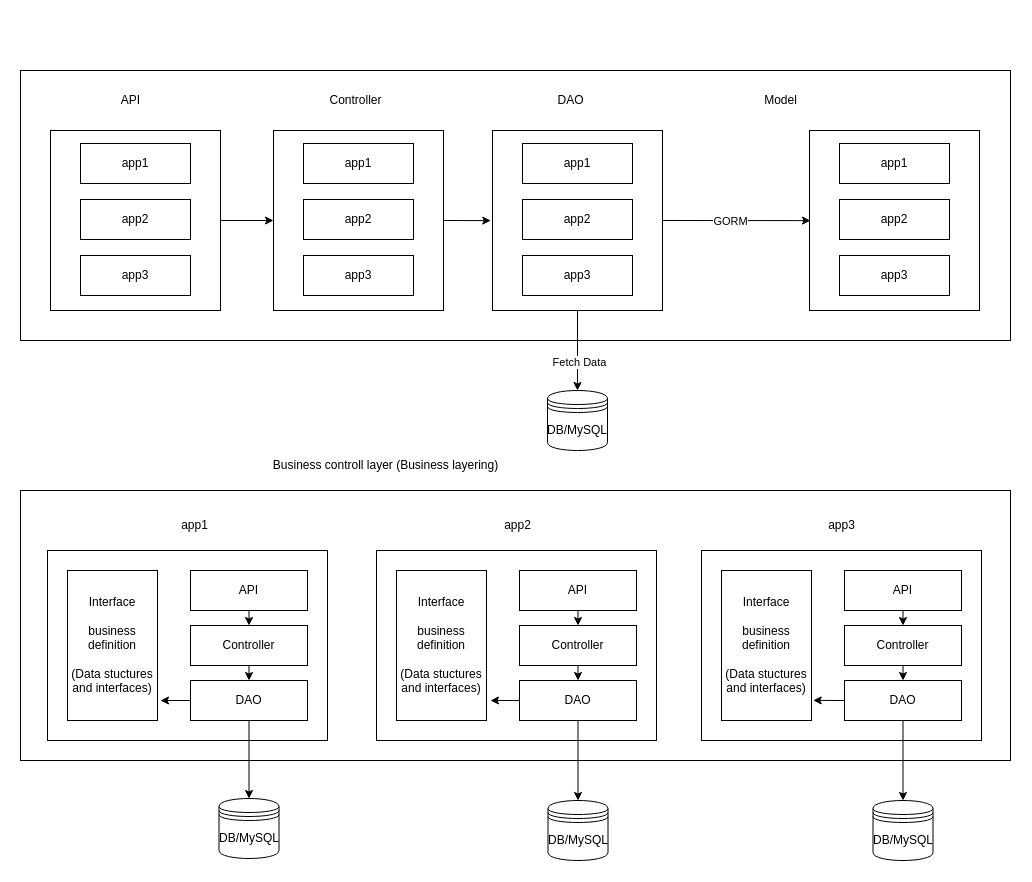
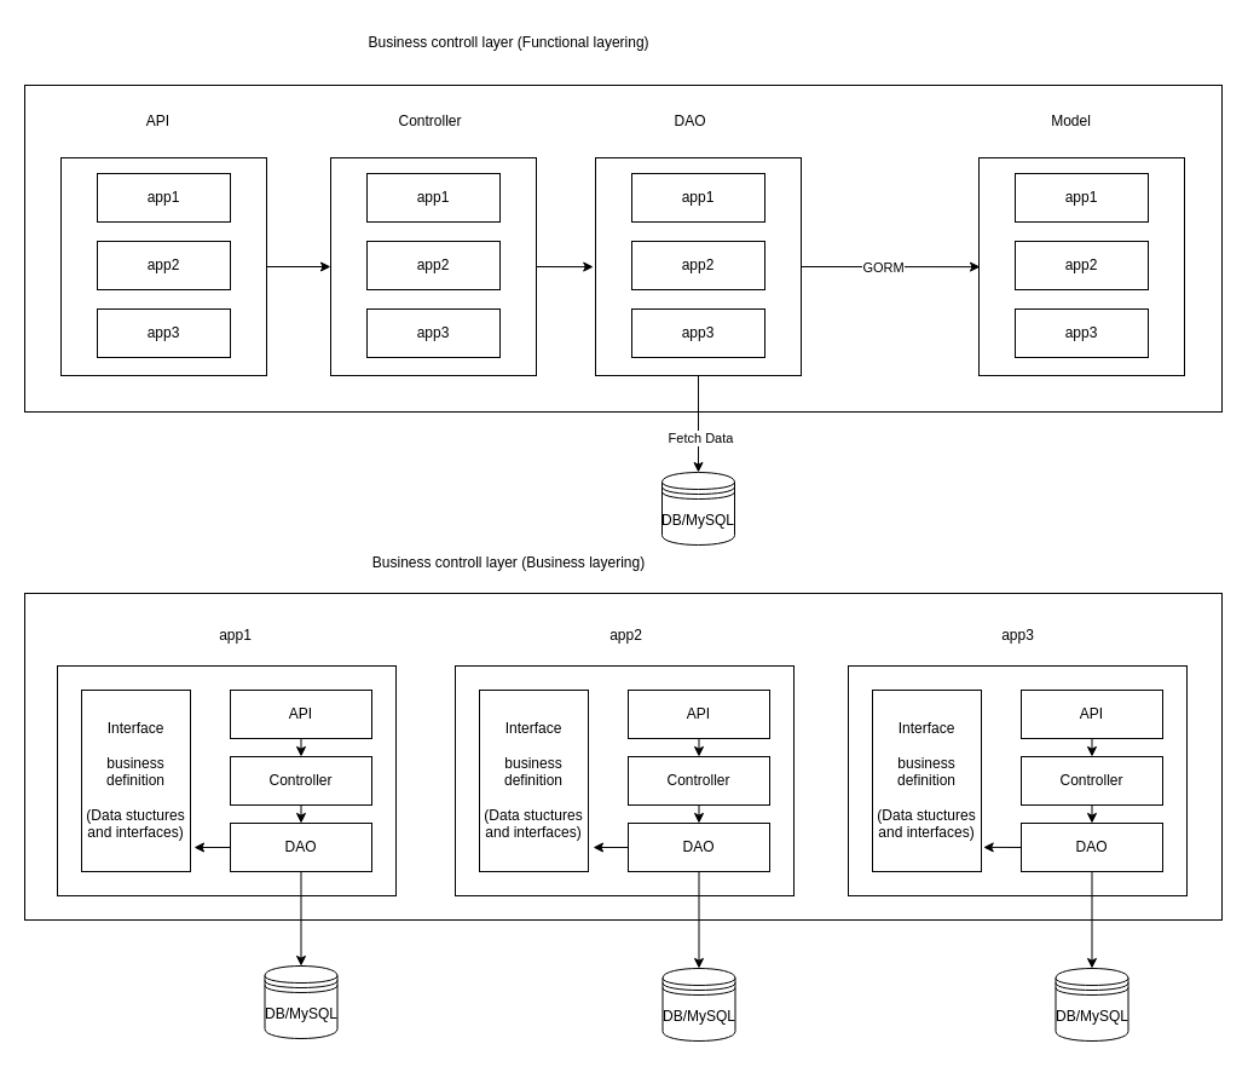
  <mxCell id="0" />
  <mxCell id="1" parent="0" />
  <mxCell id="2" value="" style="rounded=0;whiteSpace=wrap;html=1;" parent="1" vertex="1"><mxGeometry x="20" y="70" width="990" height="270" as="geometry" /></mxCell>
  <mxCell id="3" value="" style="rounded=0;whiteSpace=wrap;html=1;" parent="1" vertex="1"><mxGeometry x="20" y="490" width="990" height="270" as="geometry" /></mxCell>
  <mxCell id="4" value="DB/MySQL" style="shape=datastore;whiteSpace=wrap;html=1;" parent="1" vertex="1"><mxGeometry x="547" y="390" width="60" height="60" as="geometry" /></mxCell>
  <mxCell id="5" value="DB/MySQL" style="shape=datastore;whiteSpace=wrap;html=1;" parent="1" vertex="1"><mxGeometry x="872.5" y="800" width="60" height="60" as="geometry" /></mxCell>
  <mxCell id="6" value="DB/MySQL" style="shape=datastore;whiteSpace=wrap;html=1;" parent="1" vertex="1"><mxGeometry x="547.5" y="800" width="60" height="60" as="geometry" /></mxCell>
  <mxCell id="7" value="DB/MySQL" style="shape=datastore;whiteSpace=wrap;html=1;" parent="1" vertex="1"><mxGeometry x="218.5" y="798" width="60" height="60" as="geometry" /></mxCell>
  <mxCell id="8" value="" style="rounded=0;whiteSpace=wrap;html=1;" parent="1" vertex="1"><mxGeometry x="50" y="130" width="170" height="180" as="geometry" /></mxCell>
  <mxCell id="9" value="app1" style="rounded=0;whiteSpace=wrap;html=1;" parent="1" vertex="1"><mxGeometry x="80" y="143" width="110" height="40" as="geometry" /></mxCell>
  <mxCell id="10" value="app2" style="rounded=0;whiteSpace=wrap;html=1;" parent="1" vertex="1"><mxGeometry x="80" y="199" width="110" height="40" as="geometry" /></mxCell>
  <mxCell id="11" value="app3" style="rounded=0;whiteSpace=wrap;html=1;" parent="1" vertex="1"><mxGeometry x="80" y="255" width="110" height="40" as="geometry" /></mxCell>
  <mxCell id="12" value="" style="rounded=0;whiteSpace=wrap;html=1;" parent="1" vertex="1"><mxGeometry x="273" y="130" width="170" height="180" as="geometry" /></mxCell>
  <mxCell id="13" value="app1" style="rounded=0;whiteSpace=wrap;html=1;" parent="1" vertex="1"><mxGeometry x="303" y="143" width="110" height="40" as="geometry" /></mxCell>
  <mxCell id="14" value="app2" style="rounded=0;whiteSpace=wrap;html=1;" parent="1" vertex="1"><mxGeometry x="303" y="199" width="110" height="40" as="geometry" /></mxCell>
  <mxCell id="15" value="app3" style="rounded=0;whiteSpace=wrap;html=1;" parent="1" vertex="1"><mxGeometry x="303" y="255" width="110" height="40" as="geometry" /></mxCell>
  <mxCell id="16" value="" style="rounded=0;whiteSpace=wrap;html=1;" parent="1" vertex="1"><mxGeometry x="492" y="130" width="170" height="180" as="geometry" /></mxCell>
  <mxCell id="17" value="app1" style="rounded=0;whiteSpace=wrap;html=1;" parent="1" vertex="1"><mxGeometry x="522" y="143" width="110" height="40" as="geometry" /></mxCell>
  <mxCell id="18" value="app2" style="rounded=0;whiteSpace=wrap;html=1;" parent="1" vertex="1"><mxGeometry x="522" y="199" width="110" height="40" as="geometry" /></mxCell>
  <mxCell id="19" value="app3" style="rounded=0;whiteSpace=wrap;html=1;" parent="1" vertex="1"><mxGeometry x="522" y="255" width="110" height="40" as="geometry" /></mxCell>
  <mxCell id="20" value="" style="rounded=0;whiteSpace=wrap;html=1;" parent="1" vertex="1"><mxGeometry x="809" y="130" width="170" height="180" as="geometry" /></mxCell>
  <mxCell id="21" value="app1" style="rounded=0;whiteSpace=wrap;html=1;" parent="1" vertex="1"><mxGeometry x="839" y="143" width="110" height="40" as="geometry" /></mxCell>
  <mxCell id="22" value="app2" style="rounded=0;whiteSpace=wrap;html=1;" parent="1" vertex="1"><mxGeometry x="839" y="199" width="110" height="40" as="geometry" /></mxCell>
  <mxCell id="23" value="app3" style="rounded=0;whiteSpace=wrap;html=1;" parent="1" vertex="1"><mxGeometry x="839" y="255" width="110" height="40" as="geometry" /></mxCell>
+ <mxCell id="24" value="Business controll layer (Functional layering)" style="text;html=1;align=center;verticalAlign=middle;resizable=0;points=[];autosize=1;strokeColor=none;fillColor=none;" parent="1" vertex="1"><mxGeometry x="290" y="20" width="260" height="30" as="geometry" /></mxCell>
  <mxCell id="25" value="API" style="text;html=1;align=center;verticalAlign=middle;resizable=0;points=[];autosize=1;strokeColor=none;fillColor=none;" parent="1" vertex="1"><mxGeometry x="110" y="85" width="40" height="30" as="geometry" /></mxCell>
  <mxCell id="26" value="Controller" style="text;html=1;align=center;verticalAlign=middle;resizable=0;points=[];autosize=1;strokeColor=none;fillColor=none;" parent="1" vertex="1"><mxGeometry x="315" y="85" width="80" height="30" as="geometry" /></mxCell>
  <mxCell id="27" value="DAO" style="text;html=1;align=center;verticalAlign=middle;resizable=0;points=[];autosize=1;strokeColor=none;fillColor=none;" parent="1" vertex="1"><mxGeometry x="545" y="85" width="50" height="30" as="geometry" /></mxCell>
- <mxCell id="28" value="Model" style="text;html=1;align=center;verticalAlign=middle;resizable=0;points=[];autosize=1;strokeColor=none;fillColor=none;" parent="1" vertex="1"><mxGeometry x="750" y="85" width="60" height="30" as="geometry" /></mxCell>
+ <mxCell id="28" value="Model" style="text;html=1;align=center;verticalAlign=middle;resizable=0;points=[];autosize=1;strokeColor=none;fillColor=none;" parent="1" vertex="1"><mxGeometry x="855" y="85" width="60" height="30" as="geometry" /></mxCell>
  <mxCell id="29" value="" style="endArrow=classic;html=1;exitX=1;exitY=0.5;exitDx=0;exitDy=0;" parent="1" source="8" target="12" edge="1"><mxGeometry width="50" height="50" relative="1" as="geometry"><mxPoint x="320" y="170" as="sourcePoint" /><mxPoint x="370" y="120" as="targetPoint" /></mxGeometry></mxCell>
  <mxCell id="30" value="" style="endArrow=classic;html=1;exitX=1;exitY=0.5;exitDx=0;exitDy=0;entryX=0.475;entryY=0.556;entryDx=0;entryDy=0;entryPerimeter=0;" parent="1" source="12" target="2" edge="1"><mxGeometry width="50" height="50" relative="1" as="geometry"><mxPoint x="320" y="170" as="sourcePoint" /><mxPoint x="370" y="120" as="targetPoint" /></mxGeometry></mxCell>
  <mxCell id="31" value="" style="endArrow=classic;html=1;entryX=0.798;entryY=0.556;entryDx=0;entryDy=0;entryPerimeter=0;exitX=1;exitY=0.5;exitDx=0;exitDy=0;" parent="1" source="16" target="2" edge="1"><mxGeometry width="50" height="50" relative="1" as="geometry"><mxPoint x="680" y="170" as="sourcePoint" /><mxPoint x="730" y="120" as="targetPoint" /></mxGeometry></mxCell>
  <mxCell id="32" value="GORM" style="edgeLabel;html=1;align=center;verticalAlign=middle;resizable=0;points=[];" parent="31" vertex="1" connectable="0"><mxGeometry x="-0.241" y="-2" relative="1" as="geometry"><mxPoint x="12" y="-2" as="offset" /></mxGeometry></mxCell>
  <mxCell id="33" value="" style="endArrow=classic;html=1;exitX=0.5;exitY=1;exitDx=0;exitDy=0;entryX=0.5;entryY=0;entryDx=0;entryDy=0;" parent="1" source="16" target="4" edge="1"><mxGeometry width="50" height="50" relative="1" as="geometry"><mxPoint x="740" y="270" as="sourcePoint" /><mxPoint x="790" y="220" as="targetPoint" /></mxGeometry></mxCell>
  <mxCell id="34" value="Fetch Data" style="edgeLabel;html=1;align=center;verticalAlign=middle;resizable=0;points=[];" parent="33" vertex="1" connectable="0"><mxGeometry x="0.285" y="1" relative="1" as="geometry"><mxPoint as="offset" /></mxGeometry></mxCell>
- <mxCell id="35" value="Business controll layer (Business layering)" style="text;html=1;align=center;verticalAlign=middle;resizable=0;points=[];autosize=1;strokeColor=none;fillColor=none;" parent="1" vertex="1"><mxGeometry x="260" y="450" width="250" height="30" as="geometry" /></mxCell>
+ <mxCell id="35" value="Business controll layer (Business layering)" style="text;html=1;align=center;verticalAlign=middle;resizable=0;points=[];autosize=1;strokeColor=none;fillColor=none;" parent="1" vertex="1"><mxGeometry x="295" y="450" width="250" height="30" as="geometry" /></mxCell>
  <mxCell id="36" value="" style="rounded=0;whiteSpace=wrap;html=1;" parent="1" vertex="1"><mxGeometry x="47" y="550" width="280" height="190" as="geometry" /></mxCell>
  <mxCell id="37" value="Interface&lt;br&gt;&lt;br&gt;business definition&lt;br&gt;&lt;br&gt;(Data stuctures&lt;br&gt;and interfaces)" style="rounded=0;whiteSpace=wrap;html=1;" parent="1" vertex="1"><mxGeometry x="67" y="570" width="90" height="150" as="geometry" /></mxCell>
  <mxCell id="38" value="API" style="rounded=0;whiteSpace=wrap;html=1;" parent="1" vertex="1"><mxGeometry x="190" y="570" width="117" height="40" as="geometry" /></mxCell>
  <mxCell id="39" value="Controller" style="rounded=0;whiteSpace=wrap;html=1;" parent="1" vertex="1"><mxGeometry x="190" y="625" width="117" height="40" as="geometry" /></mxCell>
  <mxCell id="40" value="DAO" style="rounded=0;whiteSpace=wrap;html=1;" parent="1" vertex="1"><mxGeometry x="190" y="680" width="117" height="40" as="geometry" /></mxCell>
  <mxCell id="41" value="" style="endArrow=classic;html=1;exitX=0.5;exitY=1;exitDx=0;exitDy=0;entryX=0.5;entryY=0;entryDx=0;entryDy=0;" parent="1" source="38" target="39" edge="1"><mxGeometry width="50" height="50" relative="1" as="geometry"><mxPoint x="320" y="590" as="sourcePoint" /><mxPoint x="370" y="540" as="targetPoint" /></mxGeometry></mxCell>
  <mxCell id="42" value="" style="endArrow=classic;html=1;exitX=0.5;exitY=1;exitDx=0;exitDy=0;entryX=0.5;entryY=0;entryDx=0;entryDy=0;" parent="1" source="39" target="40" edge="1"><mxGeometry width="50" height="50" relative="1" as="geometry"><mxPoint x="320" y="590" as="sourcePoint" /><mxPoint x="370" y="540" as="targetPoint" /></mxGeometry></mxCell>
  <mxCell id="43" value="" style="endArrow=classic;html=1;exitX=0;exitY=0.5;exitDx=0;exitDy=0;" parent="1" source="40" edge="1"><mxGeometry width="50" height="50" relative="1" as="geometry"><mxPoint x="320" y="590" as="sourcePoint" /><mxPoint x="160" y="700" as="targetPoint" /></mxGeometry></mxCell>
  <mxCell id="44" value="" style="rounded=0;whiteSpace=wrap;html=1;" parent="1" vertex="1"><mxGeometry x="376" y="550" width="280" height="190" as="geometry" /></mxCell>
  <mxCell id="45" value="Interface&lt;br&gt;&lt;br&gt;business definition&lt;br&gt;&lt;br&gt;(Data stuctures&lt;br&gt;and interfaces)" style="rounded=0;whiteSpace=wrap;html=1;" parent="1" vertex="1"><mxGeometry x="396" y="570" width="90" height="150" as="geometry" /></mxCell>
  <mxCell id="46" value="API" style="rounded=0;whiteSpace=wrap;html=1;" parent="1" vertex="1"><mxGeometry x="519" y="570" width="117" height="40" as="geometry" /></mxCell>
  <mxCell id="47" value="Controller" style="rounded=0;whiteSpace=wrap;html=1;" parent="1" vertex="1"><mxGeometry x="519" y="625" width="117" height="40" as="geometry" /></mxCell>
  <mxCell id="48" value="DAO" style="rounded=0;whiteSpace=wrap;html=1;" parent="1" vertex="1"><mxGeometry x="519" y="680" width="117" height="40" as="geometry" /></mxCell>
  <mxCell id="49" value="" style="rounded=0;whiteSpace=wrap;html=1;" parent="1" vertex="1"><mxGeometry x="701" y="550" width="280" height="190" as="geometry" /></mxCell>
  <mxCell id="50" value="Interface&lt;br&gt;&lt;br&gt;business definition&lt;br&gt;&lt;br&gt;(Data stuctures&lt;br&gt;and interfaces)" style="rounded=0;whiteSpace=wrap;html=1;" parent="1" vertex="1"><mxGeometry x="721" y="570" width="90" height="150" as="geometry" /></mxCell>
  <mxCell id="51" value="API" style="rounded=0;whiteSpace=wrap;html=1;" parent="1" vertex="1"><mxGeometry x="844" y="570" width="117" height="40" as="geometry" /></mxCell>
  <mxCell id="52" value="Controller" style="rounded=0;whiteSpace=wrap;html=1;" parent="1" vertex="1"><mxGeometry x="844" y="625" width="117" height="40" as="geometry" /></mxCell>
  <mxCell id="53" value="DAO" style="rounded=0;whiteSpace=wrap;html=1;" parent="1" vertex="1"><mxGeometry x="844" y="680" width="117" height="40" as="geometry" /></mxCell>
  <mxCell id="54" value="" style="endArrow=classic;html=1;entryX=0.5;entryY=0;entryDx=0;entryDy=0;exitX=0.5;exitY=1;exitDx=0;exitDy=0;" parent="1" source="46" target="47" edge="1"><mxGeometry width="50" height="50" relative="1" as="geometry"><mxPoint x="390" y="640" as="sourcePoint" /><mxPoint x="440" y="590" as="targetPoint" /></mxGeometry></mxCell>
  <mxCell id="55" value="" style="endArrow=classic;html=1;entryX=0.5;entryY=0;entryDx=0;entryDy=0;exitX=0.5;exitY=1;exitDx=0;exitDy=0;" parent="1" source="47" target="48" edge="1"><mxGeometry width="50" height="50" relative="1" as="geometry"><mxPoint x="390" y="640" as="sourcePoint" /><mxPoint x="440" y="590" as="targetPoint" /></mxGeometry></mxCell>
  <mxCell id="56" value="" style="endArrow=classic;html=1;exitX=0;exitY=0.5;exitDx=0;exitDy=0;" parent="1" source="48" edge="1"><mxGeometry width="50" height="50" relative="1" as="geometry"><mxPoint x="390" y="640" as="sourcePoint" /><mxPoint x="490" y="700" as="targetPoint" /></mxGeometry></mxCell>
  <mxCell id="57" value="" style="endArrow=classic;html=1;entryX=0.5;entryY=0;entryDx=0;entryDy=0;exitX=0.5;exitY=1;exitDx=0;exitDy=0;" parent="1" source="51" target="52" edge="1"><mxGeometry width="50" height="50" relative="1" as="geometry"><mxPoint x="650" y="640" as="sourcePoint" /><mxPoint x="700" y="590" as="targetPoint" /></mxGeometry></mxCell>
  <mxCell id="58" value="" style="endArrow=classic;html=1;entryX=0.5;entryY=0;entryDx=0;entryDy=0;exitX=0.5;exitY=1;exitDx=0;exitDy=0;" parent="1" source="52" target="53" edge="1"><mxGeometry width="50" height="50" relative="1" as="geometry"><mxPoint x="650" y="640" as="sourcePoint" /><mxPoint x="700" y="590" as="targetPoint" /></mxGeometry></mxCell>
  <mxCell id="59" value="" style="endArrow=classic;html=1;exitX=0;exitY=0.5;exitDx=0;exitDy=0;entryX=1.019;entryY=0.866;entryDx=0;entryDy=0;entryPerimeter=0;" parent="1" source="53" target="50" edge="1"><mxGeometry width="50" height="50" relative="1" as="geometry"><mxPoint x="650" y="640" as="sourcePoint" /><mxPoint x="700" y="590" as="targetPoint" /></mxGeometry></mxCell>
  <mxCell id="60" value="" style="endArrow=classic;html=1;entryX=0.5;entryY=0;entryDx=0;entryDy=0;" parent="1" source="40" target="7" edge="1"><mxGeometry width="50" height="50" relative="1" as="geometry"><mxPoint x="280" y="640" as="sourcePoint" /><mxPoint x="330" y="590" as="targetPoint" /></mxGeometry></mxCell>
  <mxCell id="61" value="" style="endArrow=classic;html=1;entryX=0.5;entryY=0;entryDx=0;entryDy=0;exitX=0.5;exitY=1;exitDx=0;exitDy=0;" parent="1" source="48" target="6" edge="1"><mxGeometry width="50" height="50" relative="1" as="geometry"><mxPoint x="280" y="640" as="sourcePoint" /><mxPoint x="330" y="590" as="targetPoint" /></mxGeometry></mxCell>
  <mxCell id="62" value="" style="endArrow=classic;html=1;entryX=0.5;entryY=0;entryDx=0;entryDy=0;exitX=0.5;exitY=1;exitDx=0;exitDy=0;" parent="1" source="53" target="5" edge="1"><mxGeometry width="50" height="50" relative="1" as="geometry"><mxPoint x="790" y="640" as="sourcePoint" /><mxPoint x="840" y="590" as="targetPoint" /></mxGeometry></mxCell>
  <mxCell id="63" value="app1" style="text;html=1;align=center;verticalAlign=middle;resizable=0;points=[];autosize=1;strokeColor=none;fillColor=none;" parent="1" vertex="1"><mxGeometry x="168.5" y="510" width="50" height="30" as="geometry" /></mxCell>
  <mxCell id="64" value="app2" style="text;html=1;align=center;verticalAlign=middle;resizable=0;points=[];autosize=1;strokeColor=none;fillColor=none;" parent="1" vertex="1"><mxGeometry x="492" y="510" width="50" height="30" as="geometry" /></mxCell>
  <mxCell id="65" value="app3" style="text;html=1;align=center;verticalAlign=middle;resizable=0;points=[];autosize=1;strokeColor=none;fillColor=none;" parent="1" vertex="1"><mxGeometry x="816" y="510" width="50" height="30" as="geometry" /></mxCell>
